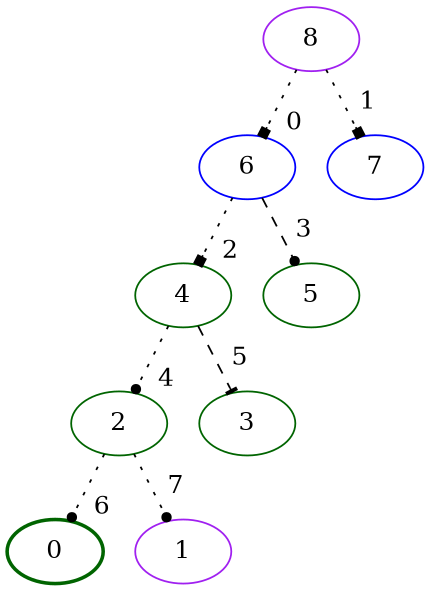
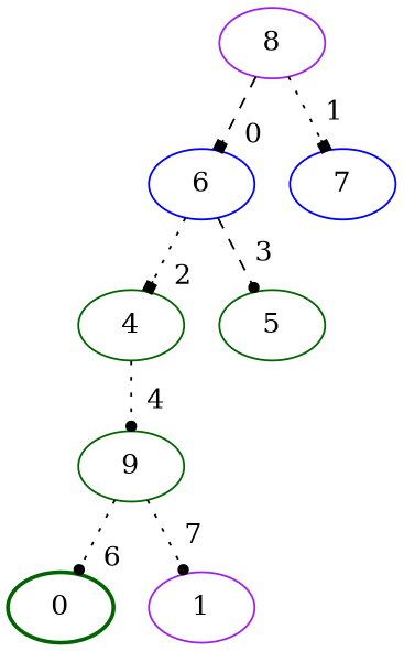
  digraph {
    node [color=darkgreen]
    edge [arrowhead=dot arrowsize=0.6 labelangle=-40 labeldistance=2.0 style=dotted]
    0 [penwidth=2]
    8 [color=purple]
    6 [color=blue]
    7 [color=blue]
    4
    5
-   2
-   3
+   2 [label=9]
    1 [color=purple]
-   8 -> 6 [arrowhead=box headlabel=0]
+   8 -> 6 [arrowhead=box headlabel=0 style=dashed]
    8 -> 7 [arrowhead=box headlabel=1]
    6 -> 4 [arrowhead=box headlabel=2]
    6 -> 5 [headlabel=3 style=dashed]
    4 -> 2 [headlabel=4]
-   4 -> 3 [arrowhead=tee headlabel=5 style=dashed]
    2 -> 0 [headlabel=6]
    2 -> 1 [headlabel=7]
  }
